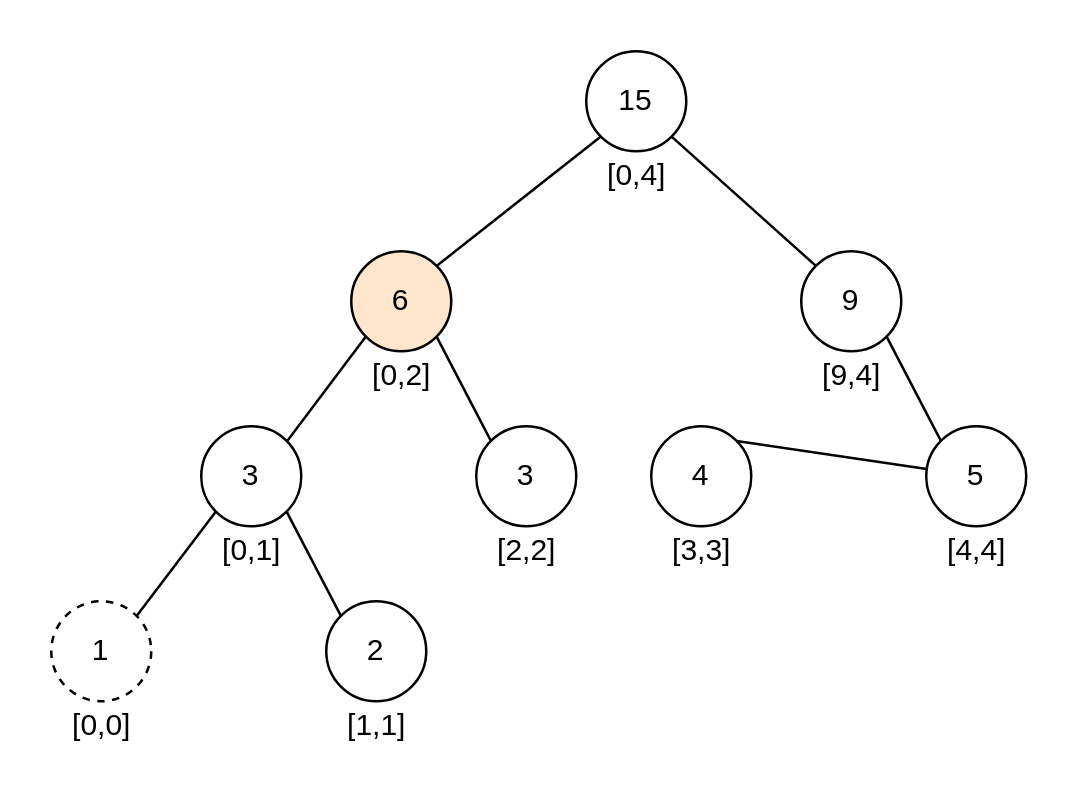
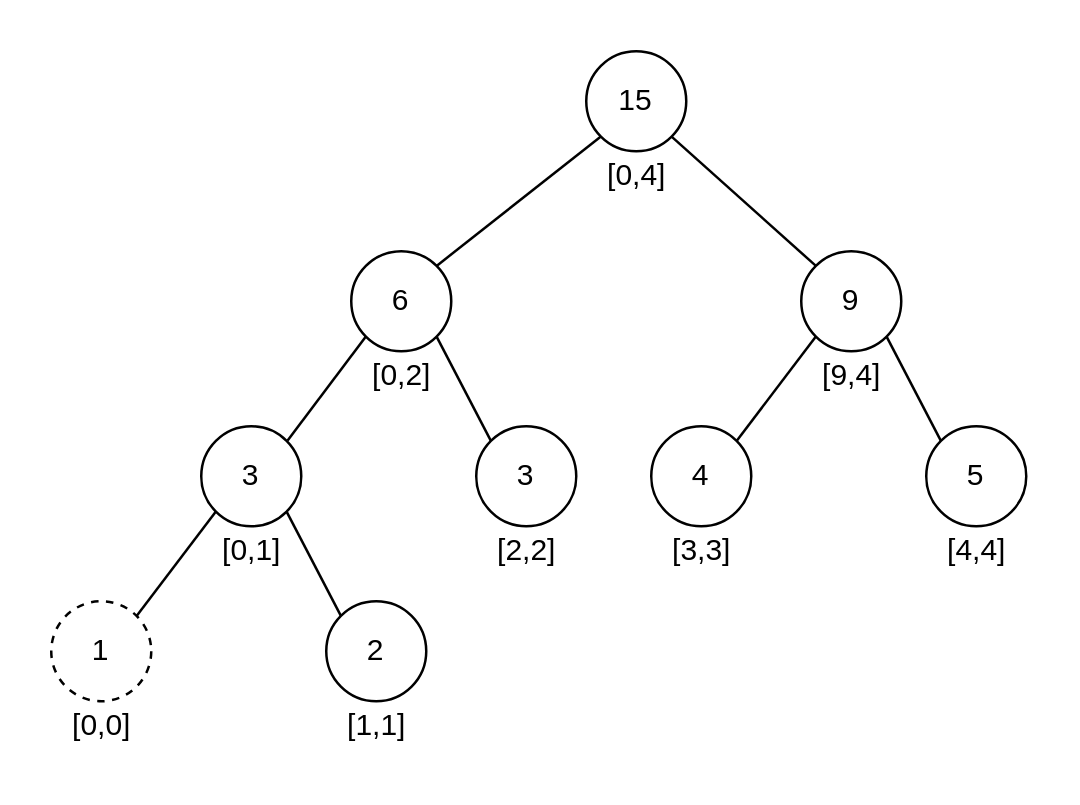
  <mxCell id="0" />
  <mxCell id="1" parent="0" />
  <mxCell id="2" value="15" style="ellipse;whiteSpace=wrap;html=1;aspect=fixed;" vertex="1" parent="1"><mxGeometry x="234" y="20" width="40" height="40" as="geometry" /></mxCell>
  <mxCell id="3" value="[0,4]" style="text;html=1;align=center;verticalAlign=middle;resizable=0;points=[];autosize=1;strokeColor=none;fillColor=none;" vertex="1" parent="1"><mxGeometry x="234" y="60" width="40" height="20" as="geometry" /></mxCell>
- <mxCell id="4" value="6" style="ellipse;whiteSpace=wrap;html=1;aspect=fixed;fillColor=#ffe6cc;" vertex="1" parent="1"><mxGeometry x="140" y="100" width="40" height="40" as="geometry" /></mxCell>
+ <mxCell id="4" value="6" style="ellipse;whiteSpace=wrap;html=1;aspect=fixed;" vertex="1" parent="1"><mxGeometry x="140" y="100" width="40" height="40" as="geometry" /></mxCell>
  <mxCell id="5" value="[0,2]" style="text;html=1;align=center;verticalAlign=middle;resizable=0;points=[];autosize=1;strokeColor=none;fillColor=none;" vertex="1" parent="1"><mxGeometry x="140" y="140" width="40" height="20" as="geometry" /></mxCell>
  <mxCell id="6" value="9" style="ellipse;whiteSpace=wrap;html=1;aspect=fixed;" vertex="1" parent="1"><mxGeometry x="320" y="100" width="40" height="40" as="geometry" /></mxCell>
  <mxCell id="7" value="[9,4]" style="text;html=1;align=center;verticalAlign=middle;resizable=0;points=[];autosize=1;strokeColor=none;fillColor=none;" vertex="1" parent="1"><mxGeometry x="320" y="140" width="40" height="20" as="geometry" /></mxCell>
  <mxCell id="8" value="3" style="ellipse;whiteSpace=wrap;html=1;aspect=fixed;" vertex="1" parent="1"><mxGeometry x="80" y="170" width="40" height="40" as="geometry" /></mxCell>
  <mxCell id="9" value="[0,1]" style="text;html=1;align=center;verticalAlign=middle;resizable=0;points=[];autosize=1;strokeColor=none;fillColor=none;" vertex="1" parent="1"><mxGeometry x="80" y="210" width="40" height="20" as="geometry" /></mxCell>
  <mxCell id="10" value="3" style="ellipse;whiteSpace=wrap;html=1;aspect=fixed;" vertex="1" parent="1"><mxGeometry x="190" y="170" width="40" height="40" as="geometry" /></mxCell>
  <mxCell id="11" value="[2,2]" style="text;html=1;align=center;verticalAlign=middle;resizable=0;points=[];autosize=1;strokeColor=none;fillColor=none;" vertex="1" parent="1"><mxGeometry x="190" y="210" width="40" height="20" as="geometry" /></mxCell>
  <mxCell id="12" value="4" style="ellipse;whiteSpace=wrap;html=1;aspect=fixed;" vertex="1" parent="1"><mxGeometry x="260" y="170" width="40" height="40" as="geometry" /></mxCell>
  <mxCell id="13" value="[3,3]" style="text;html=1;align=center;verticalAlign=middle;resizable=0;points=[];autosize=1;strokeColor=none;fillColor=none;" vertex="1" parent="1"><mxGeometry x="260" y="210" width="40" height="20" as="geometry" /></mxCell>
  <mxCell id="14" value="5" style="ellipse;whiteSpace=wrap;html=1;aspect=fixed;" vertex="1" parent="1"><mxGeometry x="370" y="170" width="40" height="40" as="geometry" /></mxCell>
  <mxCell id="15" value="[4,4]" style="text;html=1;align=center;verticalAlign=middle;resizable=0;points=[];autosize=1;strokeColor=none;fillColor=none;" vertex="1" parent="1"><mxGeometry x="370" y="210" width="40" height="20" as="geometry" /></mxCell>
  <mxCell id="16" value="1" style="ellipse;whiteSpace=wrap;html=1;aspect=fixed;dashed=1;" vertex="1" parent="1"><mxGeometry x="20" y="240" width="40" height="40" as="geometry" /></mxCell>
  <mxCell id="17" value="[0,0]" style="text;html=1;align=center;verticalAlign=middle;resizable=0;points=[];autosize=1;strokeColor=none;fillColor=none;" vertex="1" parent="1"><mxGeometry x="20" y="280" width="40" height="20" as="geometry" /></mxCell>
  <mxCell id="18" value="2" style="ellipse;whiteSpace=wrap;html=1;aspect=fixed;" vertex="1" parent="1"><mxGeometry x="130" y="240" width="40" height="40" as="geometry" /></mxCell>
  <mxCell id="19" value="[1,1]" style="text;html=1;align=center;verticalAlign=middle;resizable=0;points=[];autosize=1;strokeColor=none;fillColor=none;" vertex="1" parent="1"><mxGeometry x="130" y="280" width="40" height="20" as="geometry" /></mxCell>
  <mxCell id="20" value="" style="endArrow=none;html=1;rounded=0;entryX=0;entryY=1;entryDx=0;entryDy=0;exitX=1;exitY=0;exitDx=0;exitDy=0;" edge="1" parent="1" source="4" target="2"><mxGeometry width="50" height="50" relative="1" as="geometry"><mxPoint x="150" y="90" as="sourcePoint" /><mxPoint x="200" y="40" as="targetPoint" /></mxGeometry></mxCell>
  <mxCell id="21" value="" style="endArrow=none;html=1;rounded=0;entryX=1;entryY=1;entryDx=0;entryDy=0;exitX=0;exitY=0;exitDx=0;exitDy=0;" edge="1" parent="1" source="6" target="2"><mxGeometry width="50" height="50" relative="1" as="geometry"><mxPoint x="300.142" y="95.858" as="sourcePoint" /><mxPoint x="360" y="30" as="targetPoint" /></mxGeometry></mxCell>
  <mxCell id="22" value="" style="endArrow=none;html=1;rounded=0;entryX=1;entryY=1;entryDx=0;entryDy=0;exitX=0;exitY=0;exitDx=0;exitDy=0;" edge="1" parent="1" source="14" target="6"><mxGeometry width="50" height="50" relative="1" as="geometry"><mxPoint x="380" y="180" as="sourcePoint" /><mxPoint x="350" y="140" as="targetPoint" /></mxGeometry></mxCell>
  <mxCell id="23" value="" style="endArrow=none;html=1;rounded=0;entryX=1;entryY=1;entryDx=0;entryDy=0;exitX=0;exitY=0;exitDx=0;exitDy=0;" edge="1" parent="1" target="4"><mxGeometry width="50" height="50" relative="1" as="geometry"><mxPoint x="195.858" y="175.858" as="sourcePoint" /><mxPoint x="170" y="140" as="targetPoint" /></mxGeometry></mxCell>
- <mxCell id="24" value="" style="endArrow=none;html=1;rounded=0;exitX=1;exitY=0;exitDx=0;exitDy=0;" edge="1" parent="1" source="12" target="14"><mxGeometry width="50" height="50" relative="1" as="geometry"><mxPoint x="325.858" y="169.998" as="sourcePoint" /><mxPoint x="320" y="130" as="targetPoint" /></mxGeometry></mxCell>
+ <mxCell id="24" value="" style="endArrow=none;html=1;rounded=0;exitX=1;exitY=0;exitDx=0;exitDy=0;entryX=0;entryY=1;entryDx=0;entryDy=0;" edge="1" parent="1" source="12" target="6"><mxGeometry width="50" height="50" relative="1" as="geometry"><mxPoint x="325.858" y="169.998" as="sourcePoint" /><mxPoint x="320" y="130" as="targetPoint" /></mxGeometry></mxCell>
  <mxCell id="25" value="" style="endArrow=none;html=1;rounded=0;entryX=0;entryY=1;entryDx=0;entryDy=0;exitX=1;exitY=0;exitDx=0;exitDy=0;" edge="1" parent="1" target="4"><mxGeometry width="50" height="50" relative="1" as="geometry"><mxPoint x="114.542" y="175.658" as="sourcePoint" /><mxPoint x="140" y="130" as="targetPoint" /></mxGeometry></mxCell>
  <mxCell id="26" value="" style="endArrow=none;html=1;rounded=0;entryX=0;entryY=1;entryDx=0;entryDy=0;exitX=1;exitY=0;exitDx=0;exitDy=0;" edge="1" parent="1" source="16" target="8"><mxGeometry width="50" height="50" relative="1" as="geometry"><mxPoint x="48.682" y="251.518" as="sourcePoint" /><mxPoint x="79.998" y="210.002" as="targetPoint" /></mxGeometry></mxCell>
  <mxCell id="27" value="" style="endArrow=none;html=1;rounded=0;entryX=1;entryY=1;entryDx=0;entryDy=0;exitX=0;exitY=0;exitDx=0;exitDy=0;" edge="1" parent="1" source="18" target="8"><mxGeometry width="50" height="50" relative="1" as="geometry"><mxPoint x="108.282" y="251.718" as="sourcePoint" /><mxPoint x="139.998" y="210.002" as="targetPoint" /></mxGeometry></mxCell>
